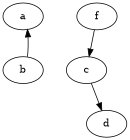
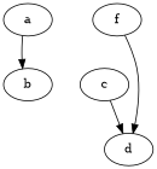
  digraph {
    a
    c
    f
    b
    d
    subgraph sub_1 {
      label="Subgraph B"
      a
      c
      f
    }
    subgraph sub_2 {
      label="Subgraph A"
      a
      c
      b
      d
    }
-   b -> a
+   a -> b
    c -> d
-   f -> c
+   f -> d
  }
